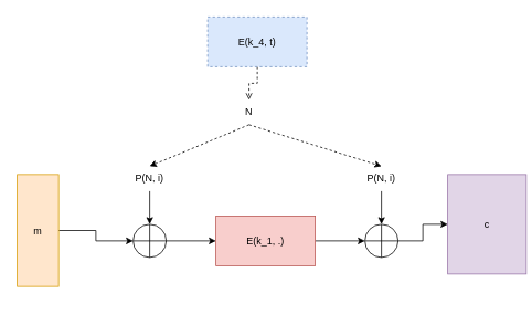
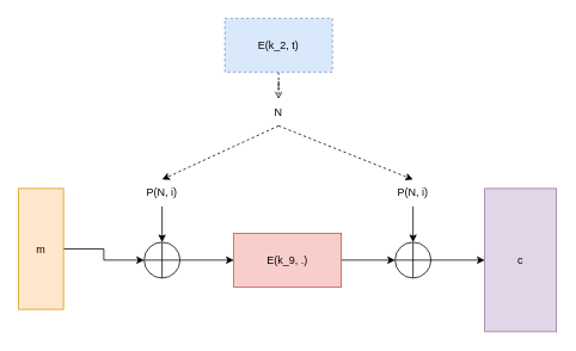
  <mxCell id="0" />
  <mxCell id="1" parent="0" />
  <mxCell id="2" value="" style="edgeStyle=orthogonalEdgeStyle;rounded=0;orthogonalLoop=1;jettySize=auto;html=1;" edge="1" parent="1" source="3" target="7"><mxGeometry relative="1" as="geometry" /></mxCell>
  <mxCell id="3" value="m" style="rounded=0;whiteSpace=wrap;html=1;fillColor=#ffe6cc;strokeColor=#d79b00;" vertex="1" parent="1"><mxGeometry x="20" y="210" width="50" height="135" as="geometry" /></mxCell>
  <mxCell id="4" value="" style="edgeStyle=orthogonalEdgeStyle;rounded=0;orthogonalLoop=1;jettySize=auto;html=1;" edge="1" parent="1" source="5" target="9"><mxGeometry relative="1" as="geometry" /></mxCell>
- <mxCell id="5" value="E(k_1, .)" style="rounded=0;whiteSpace=wrap;html=1;fillColor=#f8cecc;strokeColor=#b85450;" vertex="1" parent="1"><mxGeometry x="260" y="260" width="120" height="60" as="geometry" /></mxCell>
+ <mxCell id="5" value="E(k_9, .)" style="rounded=0;whiteSpace=wrap;html=1;fillColor=#f8cecc;strokeColor=#b85450;" vertex="1" parent="1"><mxGeometry x="260" y="260" width="120" height="60" as="geometry" /></mxCell>
  <mxCell id="6" value="" style="edgeStyle=orthogonalEdgeStyle;rounded=0;orthogonalLoop=1;jettySize=auto;html=1;" edge="1" parent="1" source="7" target="5"><mxGeometry relative="1" as="geometry" /></mxCell>
  <mxCell id="7" value="" style="shape=orEllipse;perimeter=ellipsePerimeter;whiteSpace=wrap;html=1;backgroundOutline=1;" vertex="1" parent="1"><mxGeometry x="160" y="270" width="40" height="40" as="geometry" /></mxCell>
  <mxCell id="8" value="" style="edgeStyle=orthogonalEdgeStyle;rounded=0;orthogonalLoop=1;jettySize=auto;html=1;" edge="1" parent="1" source="9" target="10"><mxGeometry relative="1" as="geometry" /></mxCell>
  <mxCell id="9" value="" style="shape=orEllipse;perimeter=ellipsePerimeter;whiteSpace=wrap;html=1;backgroundOutline=1;" vertex="1" parent="1"><mxGeometry x="440" y="270" width="40" height="40" as="geometry" /></mxCell>
- <mxCell id="10" value="c" style="rounded=0;whiteSpace=wrap;html=1;fillColor=#e1d5e7;strokeColor=#9673a6;" vertex="1" parent="1"><mxGeometry x="540" y="210" width="95" height="120" as="geometry" /></mxCell>
+ <mxCell id="10" value="c" style="rounded=0;whiteSpace=wrap;html=1;fillColor=#e1d5e7;strokeColor=#9673a6;" vertex="1" parent="1"><mxGeometry x="540" y="210" width="80" height="160" as="geometry" /></mxCell>
  <mxCell id="11" value="" style="edgeStyle=orthogonalEdgeStyle;rounded=0;orthogonalLoop=1;jettySize=auto;html=1;dashed=1;endArrow=open;" edge="1" parent="1" source="12" target="13"><mxGeometry relative="1" as="geometry" /></mxCell>
- <mxCell id="12" value="E(k_4, t)" style="rounded=0;whiteSpace=wrap;html=1;dashed=1;fillColor=#dae8fc;strokeColor=#6c8ebf;" vertex="1" parent="1"><mxGeometry x="250" y="20" width="120" height="60" as="geometry" /></mxCell>
- <mxCell id="13" value="N" style="text;html=1;align=center;verticalAlign=middle;whiteSpace=wrap;rounded=0;" vertex="1" parent="1"><mxGeometry x="270" y="120" width="60" height="30" as="geometry" /></mxCell>
+ <mxCell id="12" value="E(k_2, t)" style="rounded=0;whiteSpace=wrap;html=1;dashed=1;fillColor=#dae8fc;strokeColor=#6c8ebf;" vertex="1" parent="1"><mxGeometry x="250" y="20" width="120" height="60" as="geometry" /></mxCell>
+ <mxCell id="13" value="N" style="text;html=1;align=center;verticalAlign=middle;whiteSpace=wrap;rounded=0;" vertex="1" parent="1"><mxGeometry x="280" y="110" width="60" height="30" as="geometry" /></mxCell>
  <mxCell id="14" value="" style="edgeStyle=orthogonalEdgeStyle;rounded=0;orthogonalLoop=1;jettySize=auto;html=1;" edge="1" parent="1" source="15" target="7"><mxGeometry relative="1" as="geometry" /></mxCell>
  <mxCell id="15" value="P(N, i)" style="text;html=1;align=center;verticalAlign=middle;whiteSpace=wrap;rounded=0;" vertex="1" parent="1"><mxGeometry x="150" y="200" width="60" height="30" as="geometry" /></mxCell>
  <mxCell id="16" value="" style="edgeStyle=orthogonalEdgeStyle;rounded=0;orthogonalLoop=1;jettySize=auto;html=1;" edge="1" parent="1" source="17" target="9"><mxGeometry relative="1" as="geometry" /></mxCell>
  <mxCell id="17" value="P(N, i)" style="text;html=1;align=center;verticalAlign=middle;whiteSpace=wrap;rounded=0;" vertex="1" parent="1"><mxGeometry x="430" y="200" width="60" height="30" as="geometry" /></mxCell>
  <mxCell id="18" value="" style="endArrow=classic;html=1;rounded=0;entryX=0.5;entryY=0;entryDx=0;entryDy=0;exitX=0.5;exitY=1;exitDx=0;exitDy=0;dashed=1;" edge="1" parent="1" source="13" target="15"><mxGeometry width="50" height="50" relative="1" as="geometry"><mxPoint x="300" y="240" as="sourcePoint" /><mxPoint x="350" y="190" as="targetPoint" /></mxGeometry></mxCell>
  <mxCell id="19" value="" style="endArrow=classic;html=1;rounded=0;entryX=0.5;entryY=0;entryDx=0;entryDy=0;exitX=0.5;exitY=1;exitDx=0;exitDy=0;dashed=1;" edge="1" parent="1" source="13" target="17"><mxGeometry width="50" height="50" relative="1" as="geometry"><mxPoint x="300" y="240" as="sourcePoint" /><mxPoint x="350" y="190" as="targetPoint" /></mxGeometry></mxCell>
